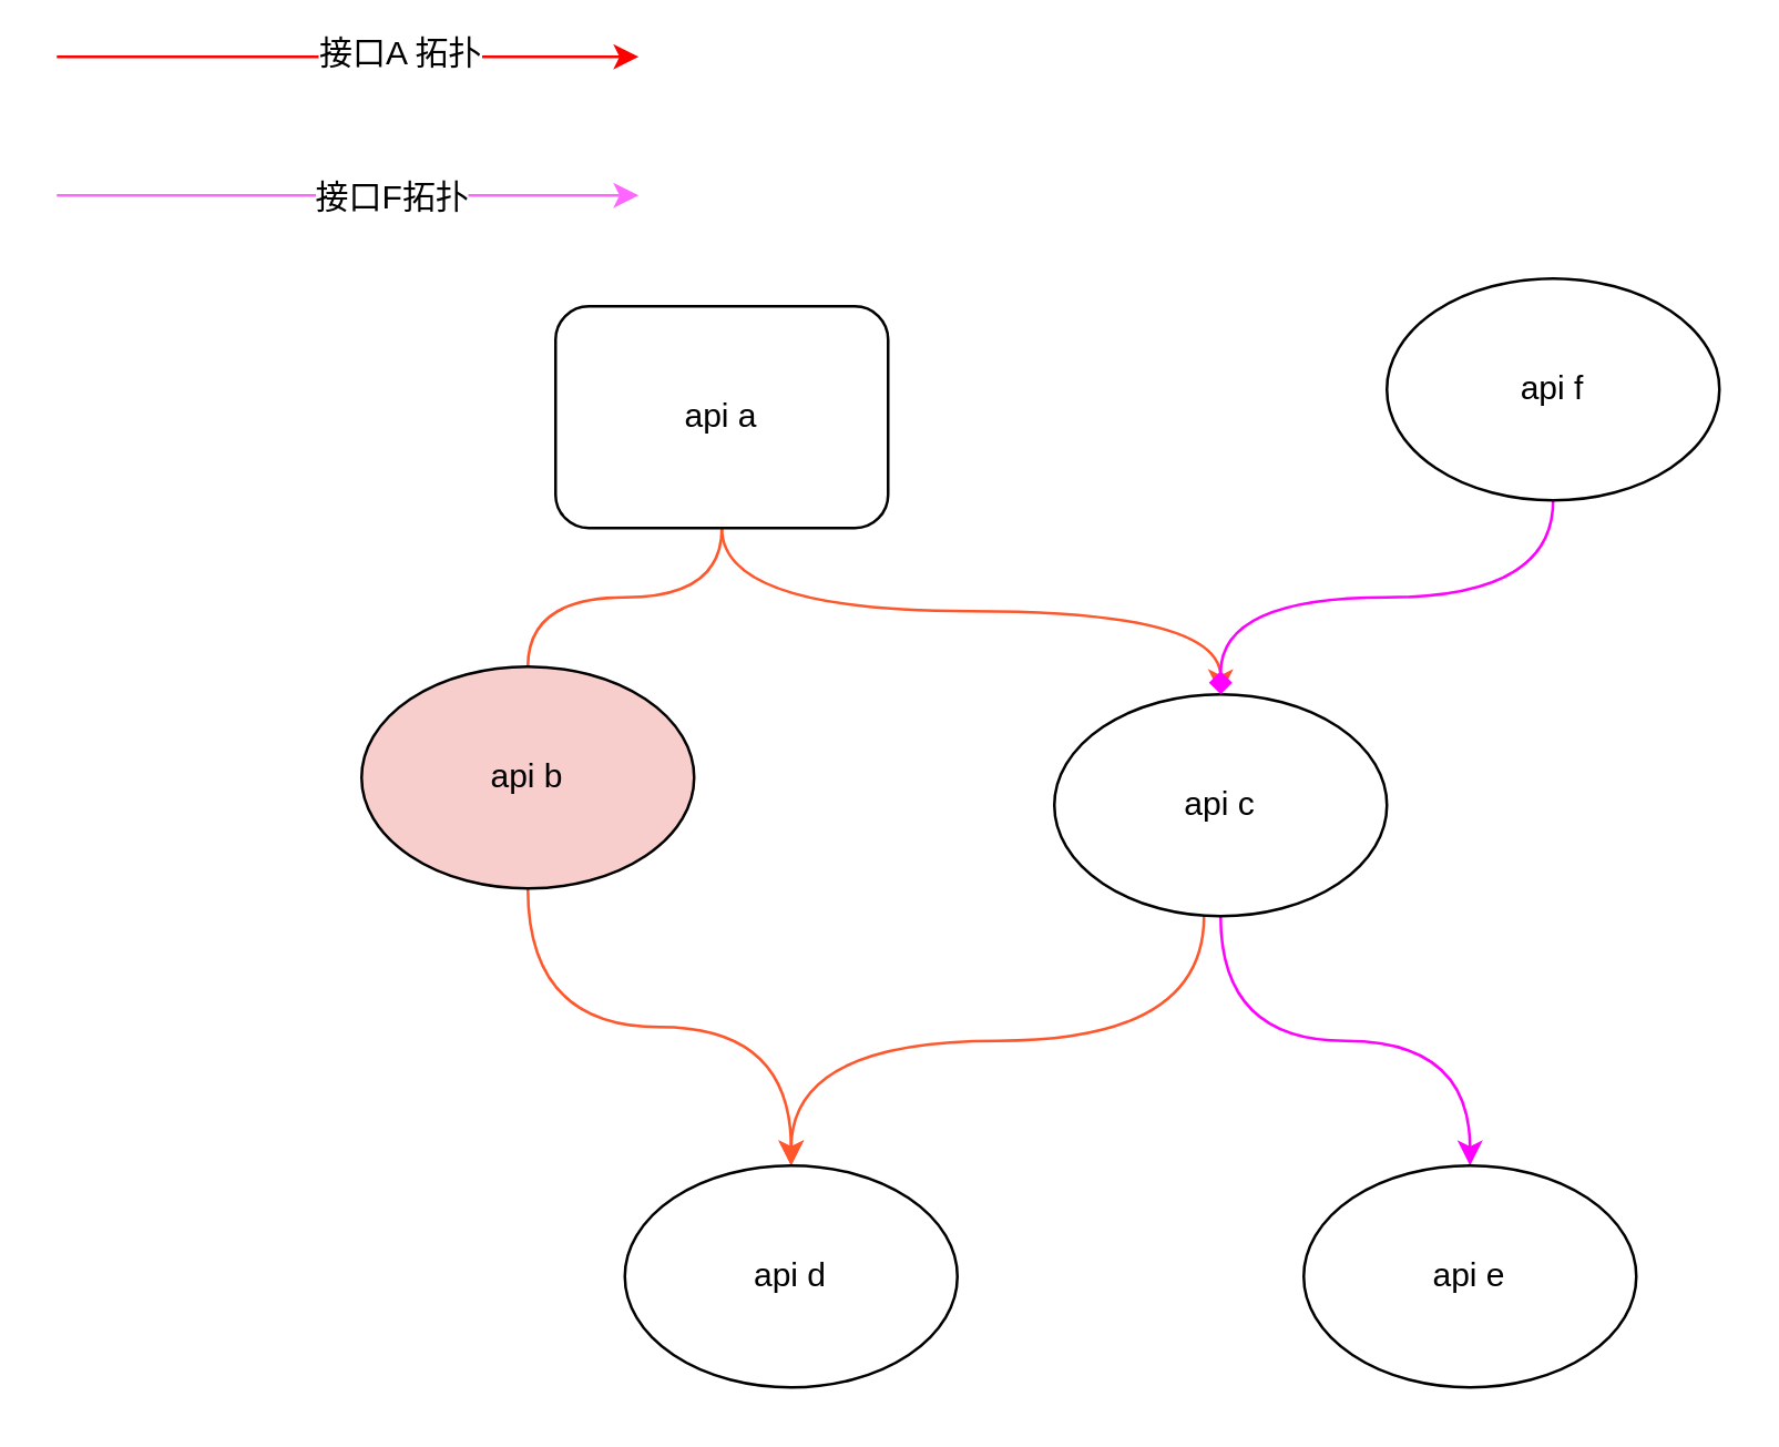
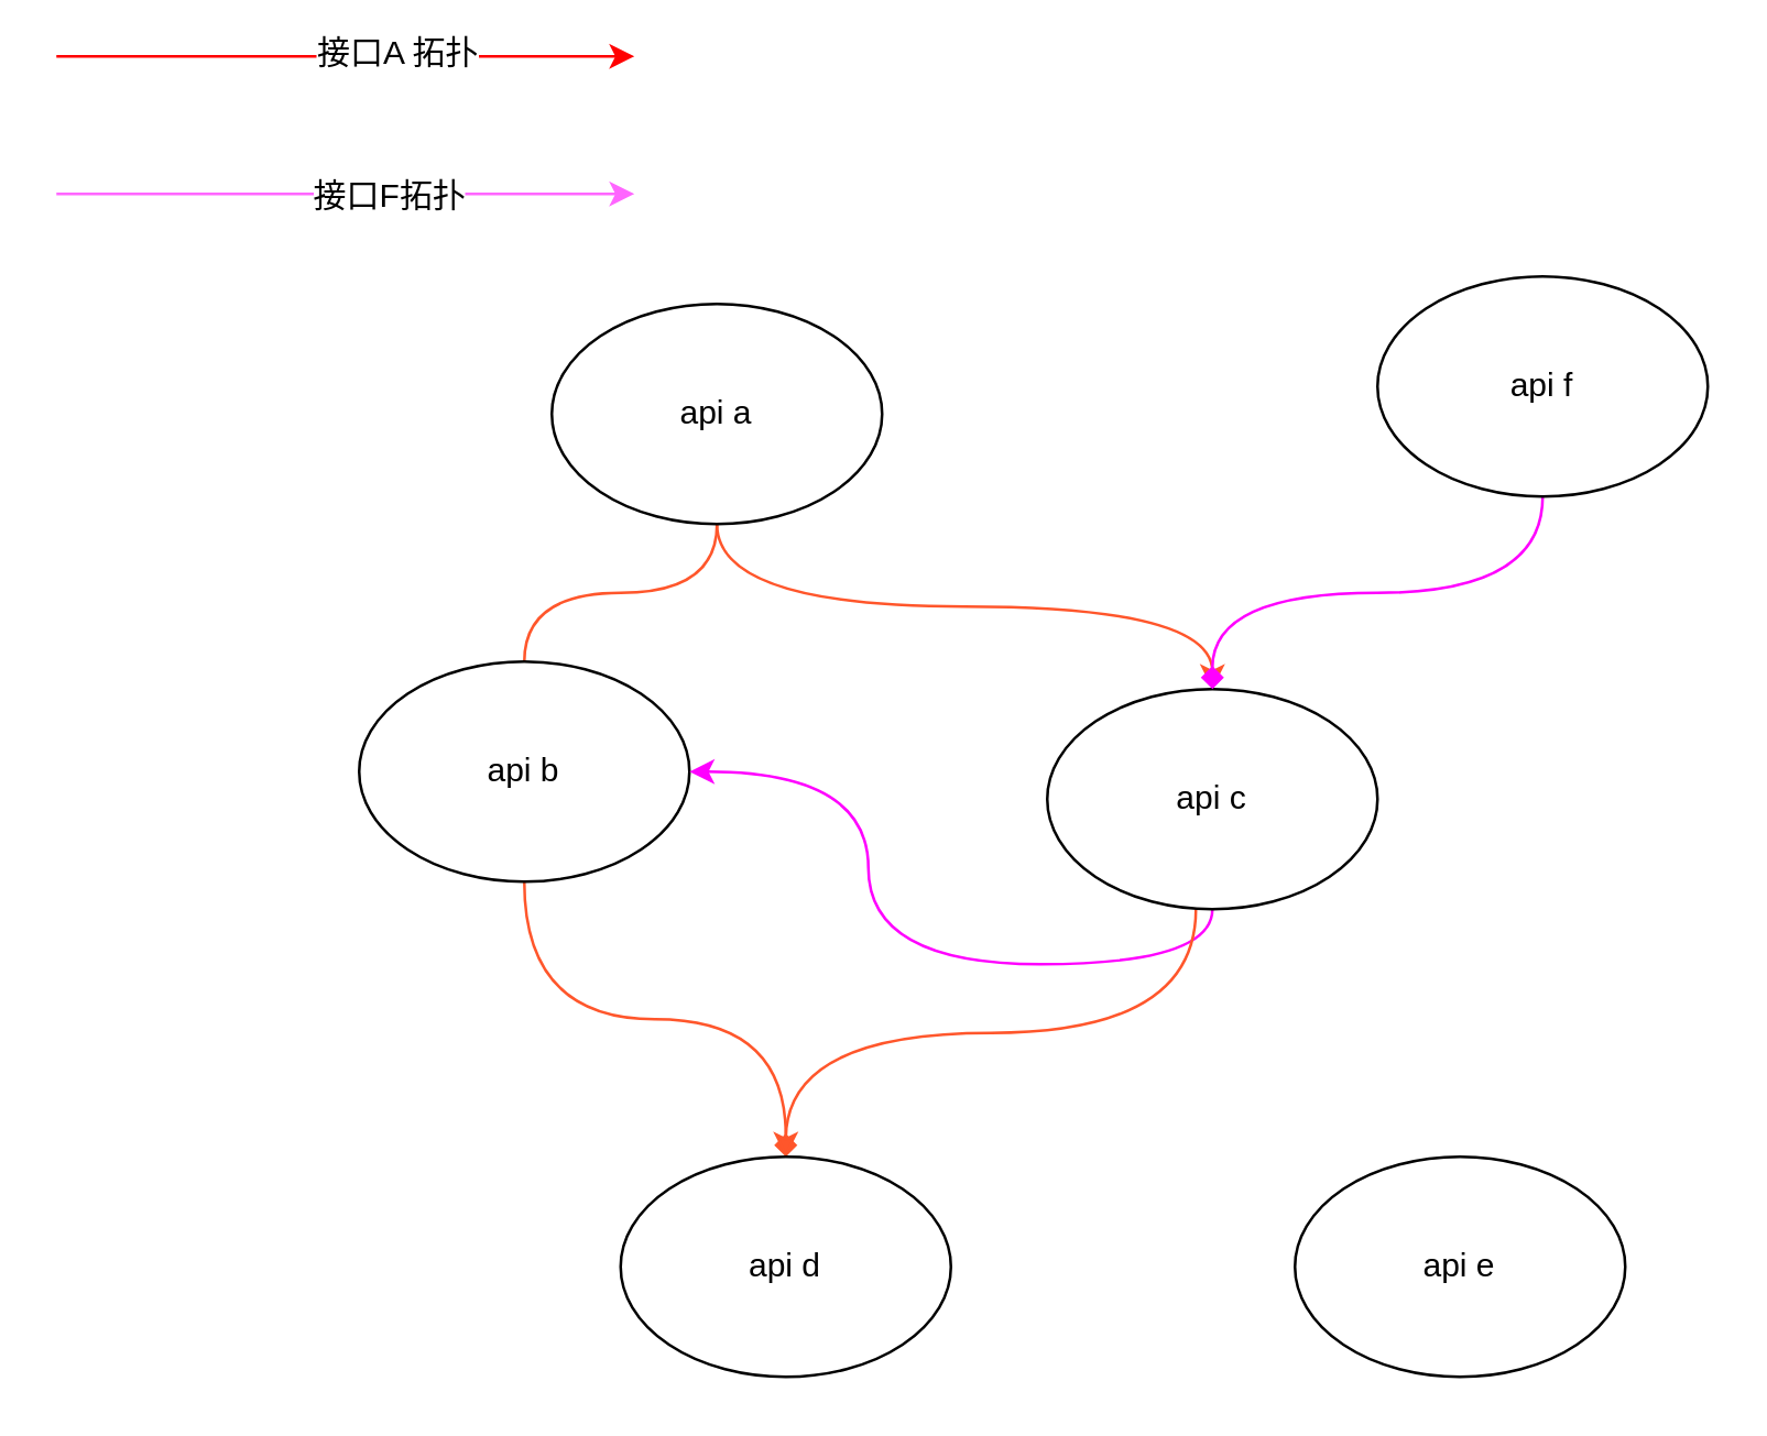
  <mxCell id="0" />
  <mxCell id="1" parent="0" />
  <mxCell id="2" style="edgeStyle=orthogonalEdgeStyle;rounded=0;orthogonalLoop=1;jettySize=auto;html=1;entryX=0.5;entryY=0;entryDx=0;entryDy=0;curved=1;strokeColor=#FF562B;endArrow=none;" edge="1" parent="1" source="4" target="6"><mxGeometry relative="1" as="geometry"><mxPoint x="150" y="260" as="targetPoint" /></mxGeometry></mxCell>
  <mxCell id="3" style="edgeStyle=orthogonalEdgeStyle;curved=1;rounded=0;orthogonalLoop=1;jettySize=auto;html=1;exitX=0.5;exitY=1;exitDx=0;exitDy=0;strokeColor=#FF562B;" edge="1" parent="1" source="4" target="9"><mxGeometry relative="1" as="geometry"><mxPoint x="260" y="190" as="sourcePoint" /></mxGeometry></mxCell>
- <mxCell id="4" value="api a" style="whiteSpace=wrap;html=1;rounded=1;" vertex="1" parent="1"><mxGeometry x="200" y="110" width="120" height="80" as="geometry" /></mxCell>
- <mxCell id="5" style="edgeStyle=orthogonalEdgeStyle;curved=1;rounded=0;orthogonalLoop=1;jettySize=auto;html=1;strokeColor=#FF562B;exitX=0.5;exitY=1;exitDx=0;exitDy=0;" edge="1" parent="1" source="6" target="10"><mxGeometry relative="1" as="geometry"><mxPoint x="150" y="340" as="sourcePoint" /></mxGeometry></mxCell>
- <mxCell id="6" value="api b" style="ellipse;whiteSpace=wrap;html=1;fillColor=#f8cecc;" vertex="1" parent="1"><mxGeometry x="130" y="240" width="120" height="80" as="geometry" /></mxCell>
- <mxCell id="7" style="edgeStyle=orthogonalEdgeStyle;curved=1;rounded=0;orthogonalLoop=1;jettySize=auto;html=1;exitX=0.5;exitY=1;exitDx=0;exitDy=0;strokeColor=#FF00FF;" edge="1" parent="1" source="9" target="13"><mxGeometry relative="1" as="geometry" /></mxCell>
+ <mxCell id="4" value="api a" style="ellipse;whiteSpace=wrap;html=1;" vertex="1" parent="1"><mxGeometry x="200" y="110" width="120" height="80" as="geometry" /></mxCell>
+ <mxCell id="5" style="edgeStyle=orthogonalEdgeStyle;curved=1;rounded=0;orthogonalLoop=1;jettySize=auto;html=1;strokeColor=#FF562B;exitX=0.5;exitY=1;exitDx=0;exitDy=0;endArrow=diamond;" edge="1" parent="1" source="6" target="10"><mxGeometry relative="1" as="geometry"><mxPoint x="150" y="340" as="sourcePoint" /></mxGeometry></mxCell>
+ <mxCell id="6" value="api b" style="ellipse;whiteSpace=wrap;html=1;" vertex="1" parent="1"><mxGeometry x="130" y="240" width="120" height="80" as="geometry" /></mxCell>
+ <mxCell id="7" style="edgeStyle=orthogonalEdgeStyle;curved=1;rounded=0;orthogonalLoop=1;jettySize=auto;html=1;exitX=0.5;exitY=1;exitDx=0;exitDy=0;strokeColor=#FF00FF;" edge="1" parent="1" source="9" target="6"><mxGeometry relative="1" as="geometry" /></mxCell>
  <mxCell id="8" style="edgeStyle=orthogonalEdgeStyle;curved=1;rounded=0;orthogonalLoop=1;jettySize=auto;html=1;exitX=0.45;exitY=1;exitDx=0;exitDy=0;exitPerimeter=0;strokeColor=#FF562B;" edge="1" parent="1" source="9" target="10"><mxGeometry relative="1" as="geometry" /></mxCell>
  <mxCell id="9" value="api c" style="ellipse;whiteSpace=wrap;html=1;" vertex="1" parent="1"><mxGeometry x="380" y="250" width="120" height="80" as="geometry" /></mxCell>
  <mxCell id="10" value="api d" style="ellipse;whiteSpace=wrap;html=1;" vertex="1" parent="1"><mxGeometry x="225" y="420" width="120" height="80" as="geometry" /></mxCell>
  <mxCell id="11" style="edgeStyle=orthogonalEdgeStyle;curved=1;rounded=0;orthogonalLoop=1;jettySize=auto;html=1;entryX=0.5;entryY=0;entryDx=0;entryDy=0;strokeColor=#FF00FF;endArrow=diamond;" edge="1" parent="1" source="12" target="9"><mxGeometry relative="1" as="geometry" /></mxCell>
  <mxCell id="12" value="api f" style="ellipse;whiteSpace=wrap;html=1;" vertex="1" parent="1"><mxGeometry x="500" y="100" width="120" height="80" as="geometry" /></mxCell>
  <mxCell id="13" value="api e" style="ellipse;whiteSpace=wrap;html=1;" vertex="1" parent="1"><mxGeometry x="470" y="420" width="120" height="80" as="geometry" /></mxCell>
  <mxCell id="14" value="" style="endArrow=classic;html=1;rounded=0;fontFamily=Helvetica;fontSize=12;fontColor=default;curved=1;strokeColor=#FF0000;" edge="1" parent="1"><mxGeometry width="50" height="50" relative="1" as="geometry"><mxPoint x="20" y="20" as="sourcePoint" /><mxPoint x="230" y="20" as="targetPoint" /></mxGeometry></mxCell>
  <mxCell id="15" value="接口A 拓扑" style="edgeLabel;html=1;align=center;verticalAlign=middle;resizable=0;points=[];dashed=1;strokeColor=default;fontFamily=Helvetica;fontSize=12;fontColor=default;fillColor=none;" vertex="1" connectable="0" parent="14"><mxGeometry x="0.171" y="2" relative="1" as="geometry"><mxPoint as="offset" /></mxGeometry></mxCell>
  <mxCell id="16" value="" style="endArrow=classic;html=1;rounded=0;fontFamily=Helvetica;fontSize=12;fontColor=default;curved=1;strokeColor=#FF66FF;" edge="1" parent="1"><mxGeometry width="50" height="50" relative="1" as="geometry"><mxPoint x="20" y="70" as="sourcePoint" /><mxPoint x="230" y="70" as="targetPoint" /></mxGeometry></mxCell>
  <mxCell id="17" value="接口F拓扑" style="edgeLabel;html=1;align=center;verticalAlign=middle;resizable=0;points=[];dashed=1;strokeColor=default;fontFamily=Helvetica;fontSize=12;fontColor=default;fillColor=none;" vertex="1" connectable="0" parent="16"><mxGeometry x="-0.086" y="-4" relative="1" as="geometry"><mxPoint x="24" y="-4" as="offset" /></mxGeometry></mxCell>
